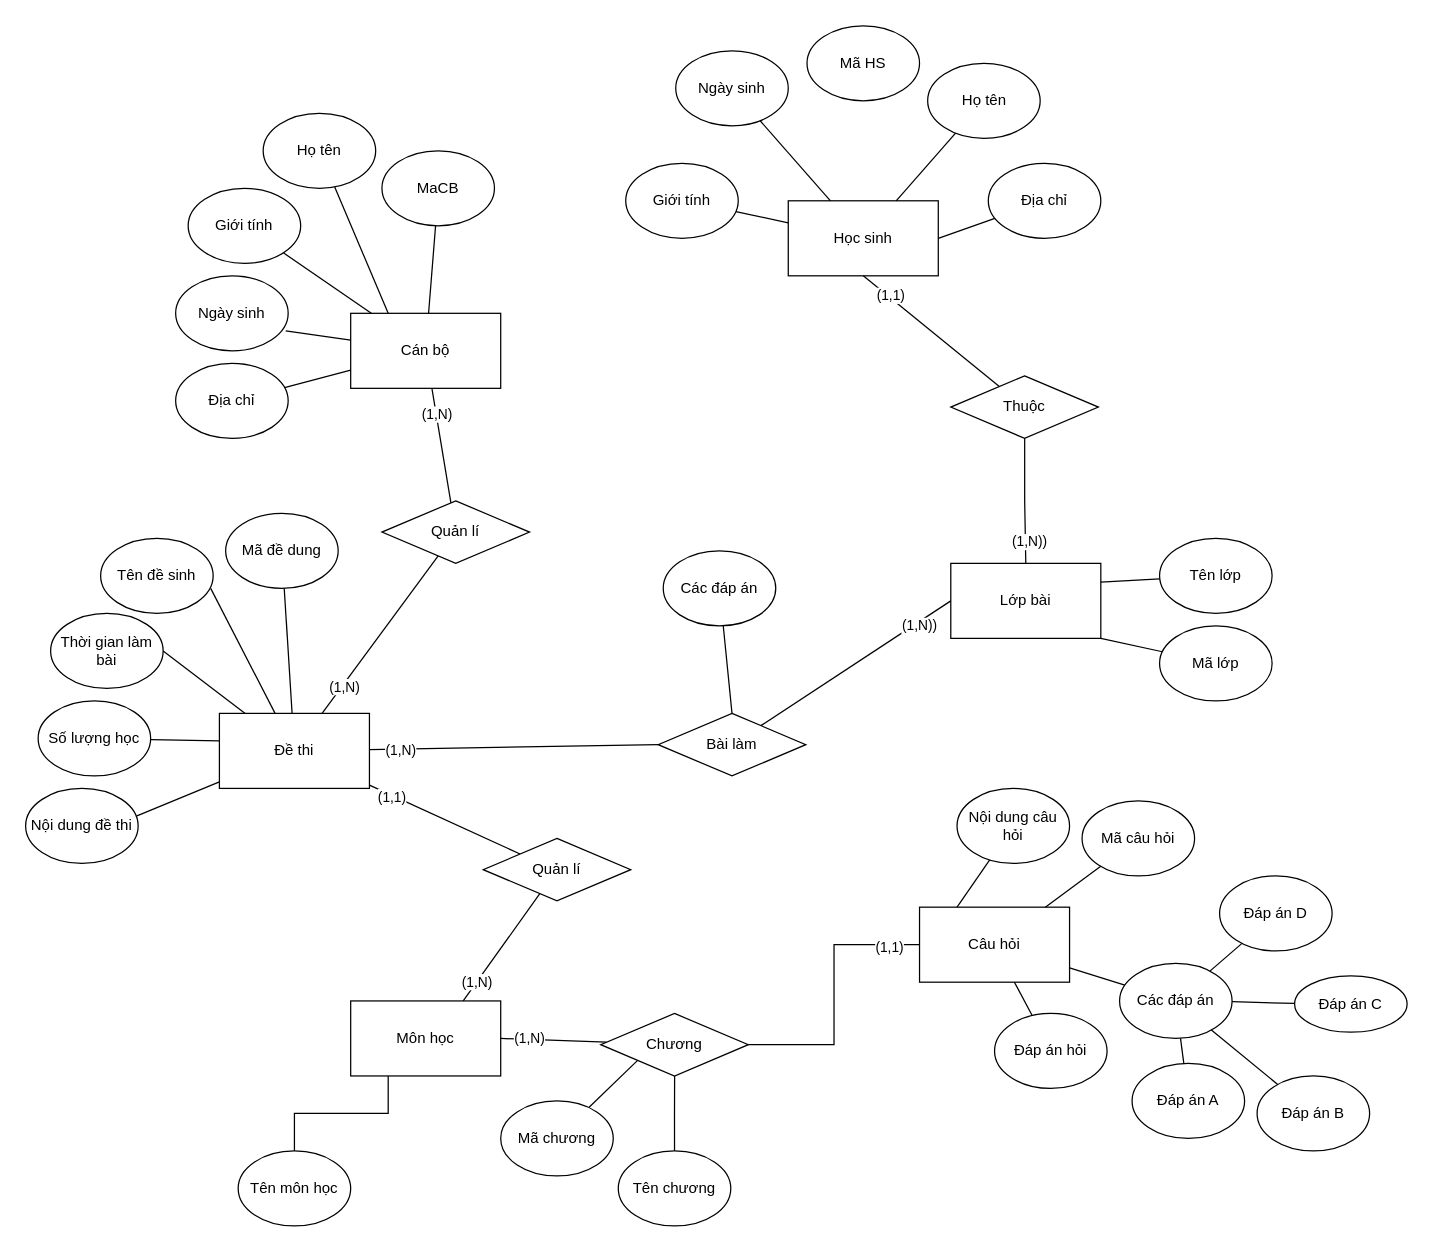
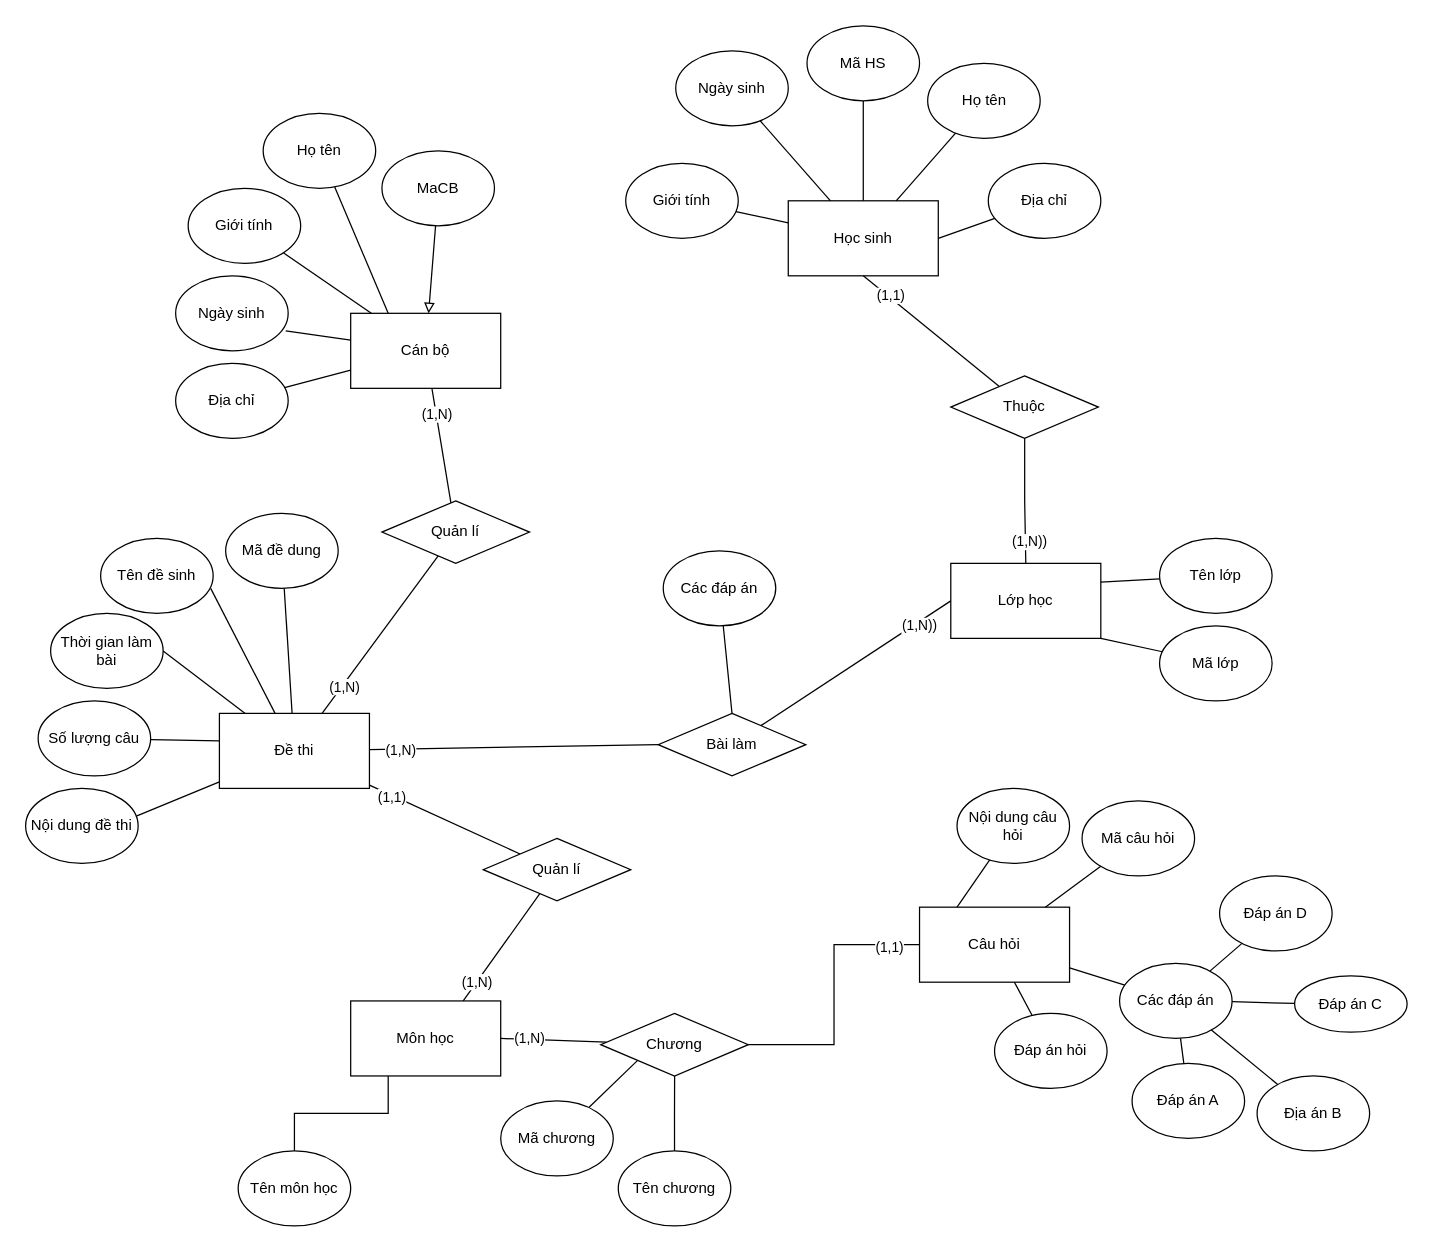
  <mxCell id="0" />
  <mxCell id="1" parent="0" />
  <mxCell id="2" value="Cán bộ" style="rounded=0;whiteSpace=wrap;html=1;" vertex="1" parent="1"><mxGeometry x="280" y="250" width="120" height="60" as="geometry" /></mxCell>
  <mxCell id="3" style="rounded=0;orthogonalLoop=1;jettySize=auto;html=1;entryX=0;entryY=0;entryDx=0;entryDy=0;endArrow=none;endFill=0;" edge="1" parent="1" source="7" target="42"><mxGeometry relative="1" as="geometry" /></mxCell>
  <mxCell id="4" value="(1,1)" style="edgeLabel;html=1;align=center;verticalAlign=middle;resizable=0;points=[];" vertex="1" connectable="0" parent="3"><mxGeometry x="-0.705" y="-1" relative="1" as="geometry"><mxPoint as="offset" /></mxGeometry></mxCell>
  <mxCell id="5" style="rounded=0;orthogonalLoop=1;jettySize=auto;html=1;entryX=0;entryY=0.5;entryDx=0;entryDy=0;endArrow=none;endFill=0;" edge="1" parent="1" source="7" target="69"><mxGeometry relative="1" as="geometry" /></mxCell>
  <mxCell id="6" value="(1,N)" style="edgeLabel;html=1;align=center;verticalAlign=middle;resizable=0;points=[];" vertex="1" connectable="0" parent="5"><mxGeometry x="-0.849" y="1" relative="1" as="geometry"><mxPoint x="8" y="2" as="offset" /></mxGeometry></mxCell>
  <mxCell id="7" value="Đề thi" style="rounded=0;whiteSpace=wrap;html=1;" vertex="1" parent="1"><mxGeometry x="175" y="570" width="120" height="60" as="geometry" /></mxCell>
  <mxCell id="8" value="Học sinh" style="rounded=0;whiteSpace=wrap;html=1;" vertex="1" parent="1"><mxGeometry x="630" y="160" width="120" height="60" as="geometry" /></mxCell>
  <mxCell id="9" value="Môn học" style="rounded=0;whiteSpace=wrap;html=1;" vertex="1" parent="1"><mxGeometry x="280" y="800" width="120" height="60" as="geometry" /></mxCell>
- <mxCell id="10" value="Lớp bài" style="rounded=0;whiteSpace=wrap;html=1;" vertex="1" parent="1"><mxGeometry x="760" y="450" width="120" height="60" as="geometry" /></mxCell>
+ <mxCell id="10" value="Lớp học" style="rounded=0;whiteSpace=wrap;html=1;" vertex="1" parent="1"><mxGeometry x="760" y="450" width="120" height="60" as="geometry" /></mxCell>
  <mxCell id="11" style="edgeStyle=orthogonalEdgeStyle;rounded=0;orthogonalLoop=1;jettySize=auto;html=1;entryX=1;entryY=0.5;entryDx=0;entryDy=0;endArrow=none;endFill=0;" edge="1" parent="1" source="14" target="47"><mxGeometry relative="1" as="geometry" /></mxCell>
  <mxCell id="12" value="(1,1)" style="edgeLabel;html=1;align=center;verticalAlign=middle;resizable=0;points=[];" vertex="1" connectable="0" parent="11"><mxGeometry x="-0.774" y="1" relative="1" as="geometry"><mxPoint as="offset" /></mxGeometry></mxCell>
  <mxCell id="13" style="rounded=0;orthogonalLoop=1;jettySize=auto;html=1;endArrow=none;endFill=0;" edge="1" parent="1" source="14" target="58"><mxGeometry relative="1" as="geometry" /></mxCell>
  <mxCell id="14" value="Câu hỏi" style="rounded=0;whiteSpace=wrap;html=1;" vertex="1" parent="1"><mxGeometry x="735" y="725" width="120" height="60" as="geometry" /></mxCell>
  <mxCell id="15" style="rounded=0;orthogonalLoop=1;jettySize=auto;html=1;endArrow=none;endFill=0;" edge="1" parent="1" source="19" target="2"><mxGeometry relative="1" as="geometry" /></mxCell>
  <mxCell id="16" value="(1,N)" style="edgeLabel;html=1;align=center;verticalAlign=middle;resizable=0;points=[];" vertex="1" connectable="0" parent="15"><mxGeometry x="0.542" relative="1" as="geometry"><mxPoint as="offset" /></mxGeometry></mxCell>
  <mxCell id="17" style="rounded=0;orthogonalLoop=1;jettySize=auto;html=1;endArrow=none;endFill=0;" edge="1" parent="1" source="19" target="7"><mxGeometry relative="1" as="geometry" /></mxCell>
  <mxCell id="18" value="(1,N)" style="edgeLabel;html=1;align=center;verticalAlign=middle;resizable=0;points=[];" vertex="1" connectable="0" parent="17"><mxGeometry x="0.644" y="1" relative="1" as="geometry"><mxPoint as="offset" /></mxGeometry></mxCell>
  <mxCell id="19" value="Quản lí" style="rhombus;whiteSpace=wrap;html=1;" vertex="1" parent="1"><mxGeometry x="305" y="400" width="118.06" height="50" as="geometry" /></mxCell>
- <mxCell id="20" style="rounded=0;orthogonalLoop=1;jettySize=auto;html=1;endArrow=none;endFill=0;" edge="1" parent="1" source="21" target="2"><mxGeometry relative="1" as="geometry" /></mxCell>
+ <mxCell id="20" style="rounded=0;orthogonalLoop=1;jettySize=auto;html=1;endArrow=block;endFill=0;" edge="1" parent="1" source="21" target="2"><mxGeometry relative="1" as="geometry" /></mxCell>
  <mxCell id="21" value="MaCB" style="ellipse;whiteSpace=wrap;html=1;" vertex="1" parent="1"><mxGeometry x="305" y="120" width="90" height="60" as="geometry" /></mxCell>
  <mxCell id="22" value="Họ tên" style="ellipse;whiteSpace=wrap;html=1;" vertex="1" parent="1"><mxGeometry x="210" y="90" width="90" height="60" as="geometry" /></mxCell>
  <mxCell id="23" value="Giới tính" style="ellipse;whiteSpace=wrap;html=1;" vertex="1" parent="1"><mxGeometry x="150" y="150" width="90" height="60" as="geometry" /></mxCell>
  <mxCell id="24" value="Ngày sinh" style="ellipse;whiteSpace=wrap;html=1;" vertex="1" parent="1"><mxGeometry x="140" y="220" width="90" height="60" as="geometry" /></mxCell>
  <mxCell id="25" value="Địa chỉ" style="ellipse;whiteSpace=wrap;html=1;" vertex="1" parent="1"><mxGeometry x="140" y="290" width="90" height="60" as="geometry" /></mxCell>
  <mxCell id="26" style="rounded=0;orthogonalLoop=1;jettySize=auto;html=1;endArrow=none;endFill=0;entryX=0.25;entryY=0;entryDx=0;entryDy=0;" edge="1" parent="1" source="22" target="2"><mxGeometry relative="1" as="geometry"><mxPoint x="352" y="170" as="sourcePoint" /><mxPoint x="338" y="220" as="targetPoint" /></mxGeometry></mxCell>
  <mxCell id="27" style="rounded=0;orthogonalLoop=1;jettySize=auto;html=1;endArrow=none;endFill=0;" edge="1" parent="1" source="23" target="2"><mxGeometry relative="1" as="geometry"><mxPoint x="362" y="180" as="sourcePoint" /><mxPoint x="348" y="230" as="targetPoint" /></mxGeometry></mxCell>
  <mxCell id="28" style="rounded=0;orthogonalLoop=1;jettySize=auto;html=1;endArrow=none;endFill=0;entryX=0.978;entryY=0.733;entryDx=0;entryDy=0;entryPerimeter=0;" edge="1" parent="1" source="2" target="24"><mxGeometry relative="1" as="geometry"><mxPoint x="372" y="190" as="sourcePoint" /><mxPoint x="358" y="240" as="targetPoint" /></mxGeometry></mxCell>
  <mxCell id="29" style="rounded=0;orthogonalLoop=1;jettySize=auto;html=1;endArrow=none;endFill=0;" edge="1" parent="1" source="25" target="2"><mxGeometry relative="1" as="geometry"><mxPoint x="382" y="200" as="sourcePoint" /><mxPoint x="300" y="270" as="targetPoint" /></mxGeometry></mxCell>
  <mxCell id="30" value="Mã đề dung" style="ellipse;whiteSpace=wrap;html=1;" vertex="1" parent="1"><mxGeometry x="180" y="410" width="90" height="60" as="geometry" /></mxCell>
  <mxCell id="31" value="Tên đề sinh" style="ellipse;whiteSpace=wrap;html=1;" vertex="1" parent="1"><mxGeometry x="80" y="430" width="90" height="60" as="geometry" /></mxCell>
  <mxCell id="32" value="Thời gian làm bài" style="ellipse;whiteSpace=wrap;html=1;" vertex="1" parent="1"><mxGeometry x="40" y="490" width="90" height="60" as="geometry" /></mxCell>
- <mxCell id="33" value="Số lượng học" style="ellipse;whiteSpace=wrap;html=1;" vertex="1" parent="1"><mxGeometry x="30" y="560" width="90" height="60" as="geometry" /></mxCell>
+ <mxCell id="33" value="Số lượng câu" style="ellipse;whiteSpace=wrap;html=1;" vertex="1" parent="1"><mxGeometry x="30" y="560" width="90" height="60" as="geometry" /></mxCell>
  <mxCell id="34" value="Nội dung đề thi" style="ellipse;whiteSpace=wrap;html=1;" vertex="1" parent="1"><mxGeometry x="20" y="630" width="90" height="60" as="geometry" /></mxCell>
  <mxCell id="35" style="rounded=0;orthogonalLoop=1;jettySize=auto;html=1;endArrow=none;endFill=0;" edge="1" parent="1" source="30" target="7"><mxGeometry relative="1" as="geometry"><mxPoint x="350" y="386" as="sourcePoint" /><mxPoint x="259" y="580" as="targetPoint" /></mxGeometry></mxCell>
  <mxCell id="36" style="rounded=0;orthogonalLoop=1;jettySize=auto;html=1;endArrow=none;endFill=0;exitX=0.978;exitY=0.667;exitDx=0;exitDy=0;exitPerimeter=0;" edge="1" parent="1" source="31" target="7"><mxGeometry relative="1" as="geometry"><mxPoint x="360" y="396" as="sourcePoint" /><mxPoint x="269" y="590" as="targetPoint" /></mxGeometry></mxCell>
  <mxCell id="37" style="rounded=0;orthogonalLoop=1;jettySize=auto;html=1;endArrow=none;endFill=0;exitX=1;exitY=0.5;exitDx=0;exitDy=0;" edge="1" parent="1" source="32" target="7"><mxGeometry relative="1" as="geometry"><mxPoint x="370" y="406" as="sourcePoint" /><mxPoint x="279" y="600" as="targetPoint" /></mxGeometry></mxCell>
  <mxCell id="38" style="rounded=0;orthogonalLoop=1;jettySize=auto;html=1;endArrow=none;endFill=0;entryX=0;entryY=0.367;entryDx=0;entryDy=0;entryPerimeter=0;" edge="1" parent="1" source="33" target="7"><mxGeometry relative="1" as="geometry"><mxPoint x="410" y="446" as="sourcePoint" /><mxPoint x="319" y="640" as="targetPoint" /></mxGeometry></mxCell>
  <mxCell id="39" style="rounded=0;orthogonalLoop=1;jettySize=auto;html=1;endArrow=none;endFill=0;exitX=0.989;exitY=0.367;exitDx=0;exitDy=0;exitPerimeter=0;" edge="1" parent="1" source="34" target="7"><mxGeometry relative="1" as="geometry"><mxPoint x="420" y="456" as="sourcePoint" /><mxPoint x="329" y="650" as="targetPoint" /></mxGeometry></mxCell>
  <mxCell id="40" style="rounded=0;orthogonalLoop=1;jettySize=auto;html=1;entryX=0.75;entryY=0;entryDx=0;entryDy=0;endArrow=none;endFill=0;" edge="1" parent="1" source="42" target="9"><mxGeometry relative="1" as="geometry" /></mxCell>
  <mxCell id="41" value="(1,N)" style="edgeLabel;html=1;align=center;verticalAlign=middle;resizable=0;points=[];" vertex="1" connectable="0" parent="40"><mxGeometry x="0.641" y="-1" relative="1" as="geometry"><mxPoint x="1" as="offset" /></mxGeometry></mxCell>
  <mxCell id="42" value="Quản lí" style="rhombus;whiteSpace=wrap;html=1;" vertex="1" parent="1"><mxGeometry x="385.97" y="670" width="118.06" height="50" as="geometry" /></mxCell>
  <mxCell id="43" style="edgeStyle=orthogonalEdgeStyle;rounded=0;orthogonalLoop=1;jettySize=auto;html=1;entryX=0.25;entryY=1;entryDx=0;entryDy=0;endArrow=none;endFill=0;" edge="1" parent="1" source="44" target="9"><mxGeometry relative="1" as="geometry" /></mxCell>
  <mxCell id="44" value="Tên môn học" style="ellipse;whiteSpace=wrap;html=1;" vertex="1" parent="1"><mxGeometry x="190" y="920" width="90" height="60" as="geometry" /></mxCell>
  <mxCell id="45" style="rounded=0;orthogonalLoop=1;jettySize=auto;html=1;entryX=1;entryY=0.5;entryDx=0;entryDy=0;endArrow=none;endFill=0;" edge="1" parent="1" source="47" target="9"><mxGeometry relative="1" as="geometry" /></mxCell>
  <mxCell id="46" value="(1,N)" style="edgeLabel;html=1;align=center;verticalAlign=middle;resizable=0;points=[];" vertex="1" connectable="0" parent="45"><mxGeometry x="0.47" y="-1" relative="1" as="geometry"><mxPoint as="offset" /></mxGeometry></mxCell>
  <mxCell id="47" value="Chương" style="rhombus;whiteSpace=wrap;html=1;" vertex="1" parent="1"><mxGeometry x="480" y="810" width="118.06" height="50" as="geometry" /></mxCell>
  <mxCell id="48" style="rounded=0;orthogonalLoop=1;jettySize=auto;html=1;entryX=0;entryY=1;entryDx=0;entryDy=0;endArrow=none;endFill=0;" edge="1" parent="1" source="49" target="47"><mxGeometry relative="1" as="geometry" /></mxCell>
  <mxCell id="49" value="Mã chương" style="ellipse;whiteSpace=wrap;html=1;" vertex="1" parent="1"><mxGeometry x="400" y="880" width="90" height="60" as="geometry" /></mxCell>
  <mxCell id="50" style="edgeStyle=orthogonalEdgeStyle;rounded=0;orthogonalLoop=1;jettySize=auto;html=1;endArrow=none;endFill=0;" edge="1" parent="1" source="51" target="47"><mxGeometry relative="1" as="geometry" /></mxCell>
  <mxCell id="51" value="Tên chương" style="ellipse;whiteSpace=wrap;html=1;" vertex="1" parent="1"><mxGeometry x="494.03" y="920" width="90" height="60" as="geometry" /></mxCell>
  <mxCell id="52" style="rounded=0;orthogonalLoop=1;jettySize=auto;html=1;endArrow=none;endFill=0;" edge="1" parent="1" source="53" target="14"><mxGeometry relative="1" as="geometry" /></mxCell>
  <mxCell id="53" value="Đáp án hỏi" style="ellipse;whiteSpace=wrap;html=1;" vertex="1" parent="1"><mxGeometry x="795" y="810" width="90" height="60" as="geometry" /></mxCell>
  <mxCell id="54" style="rounded=0;orthogonalLoop=1;jettySize=auto;html=1;entryX=0.25;entryY=0;entryDx=0;entryDy=0;endArrow=none;endFill=0;" edge="1" parent="1" source="55" target="14"><mxGeometry relative="1" as="geometry" /></mxCell>
  <mxCell id="55" value="Nội dung câu hỏi" style="ellipse;whiteSpace=wrap;html=1;" vertex="1" parent="1"><mxGeometry x="765" y="630" width="90" height="60" as="geometry" /></mxCell>
  <mxCell id="56" style="rounded=0;orthogonalLoop=1;jettySize=auto;html=1;endArrow=none;endFill=0;" edge="1" parent="1" source="57" target="14"><mxGeometry relative="1" as="geometry" /></mxCell>
  <mxCell id="57" value="Mã câu hỏi" style="ellipse;whiteSpace=wrap;html=1;" vertex="1" parent="1"><mxGeometry x="865" y="640" width="90" height="60" as="geometry" /></mxCell>
  <mxCell id="58" value="Các đáp án" style="ellipse;whiteSpace=wrap;html=1;shadow=0;strokeColor=default;" vertex="1" parent="1"><mxGeometry x="895" y="770" width="90" height="60" as="geometry" /></mxCell>
  <mxCell id="59" style="rounded=0;orthogonalLoop=1;jettySize=auto;html=1;endArrow=none;endFill=0;" edge="1" parent="1" source="60" target="58"><mxGeometry relative="1" as="geometry" /></mxCell>
  <mxCell id="60" value="Đáp án A" style="ellipse;whiteSpace=wrap;html=1;shadow=0;strokeColor=default;" vertex="1" parent="1"><mxGeometry x="905" y="850" width="90" height="60" as="geometry" /></mxCell>
  <mxCell id="61" style="rounded=0;orthogonalLoop=1;jettySize=auto;html=1;endArrow=none;endFill=0;" edge="1" parent="1" source="62" target="58"><mxGeometry relative="1" as="geometry" /></mxCell>
- <mxCell id="62" value="Đáp án B" style="ellipse;whiteSpace=wrap;html=1;shadow=0;strokeColor=default;" vertex="1" parent="1"><mxGeometry x="1005" y="860" width="90" height="60" as="geometry" /></mxCell>
+ <mxCell id="62" value="Địa án B" style="ellipse;whiteSpace=wrap;html=1;shadow=0;strokeColor=default;" vertex="1" parent="1"><mxGeometry x="1005" y="860" width="90" height="60" as="geometry" /></mxCell>
  <mxCell id="63" style="rounded=0;orthogonalLoop=1;jettySize=auto;html=1;endArrow=none;endFill=0;" edge="1" parent="1" source="64" target="58"><mxGeometry relative="1" as="geometry" /></mxCell>
  <mxCell id="64" value="Đáp án C" style="ellipse;whiteSpace=wrap;html=1;shadow=0;strokeColor=default;" vertex="1" parent="1"><mxGeometry x="1035" y="780" width="90" height="45" as="geometry" /></mxCell>
  <mxCell id="65" style="rounded=0;orthogonalLoop=1;jettySize=auto;html=1;endArrow=none;endFill=0;" edge="1" parent="1" source="66" target="58"><mxGeometry relative="1" as="geometry" /></mxCell>
  <mxCell id="66" value="Đáp án D" style="ellipse;whiteSpace=wrap;html=1;shadow=0;strokeColor=default;" vertex="1" parent="1"><mxGeometry x="975" y="700" width="90" height="60" as="geometry" /></mxCell>
  <mxCell id="67" style="rounded=0;orthogonalLoop=1;jettySize=auto;html=1;entryX=0;entryY=0.5;entryDx=0;entryDy=0;endArrow=none;endFill=0;" edge="1" parent="1" source="69" target="10"><mxGeometry relative="1" as="geometry" /></mxCell>
  <mxCell id="68" value="(1,N))" style="edgeLabel;html=1;align=center;verticalAlign=middle;resizable=0;points=[];" vertex="1" connectable="0" parent="67"><mxGeometry x="0.802" y="1" relative="1" as="geometry"><mxPoint x="-10" y="11" as="offset" /></mxGeometry></mxCell>
  <mxCell id="69" value="Bài làm" style="rhombus;whiteSpace=wrap;html=1;" vertex="1" parent="1"><mxGeometry x="525.97" y="570" width="118.06" height="50" as="geometry" /></mxCell>
  <mxCell id="70" style="rounded=0;orthogonalLoop=1;jettySize=auto;html=1;entryX=1;entryY=1;entryDx=0;entryDy=0;endArrow=none;endFill=0;" edge="1" parent="1" source="71" target="10"><mxGeometry relative="1" as="geometry" /></mxCell>
  <mxCell id="71" value="Mã lớp" style="ellipse;whiteSpace=wrap;html=1;" vertex="1" parent="1"><mxGeometry x="927" y="500" width="90" height="60" as="geometry" /></mxCell>
  <mxCell id="72" style="rounded=0;orthogonalLoop=1;jettySize=auto;html=1;entryX=1;entryY=0.25;entryDx=0;entryDy=0;endArrow=none;endFill=0;" edge="1" parent="1" source="73" target="10"><mxGeometry relative="1" as="geometry" /></mxCell>
  <mxCell id="73" value="Tên lớp" style="ellipse;whiteSpace=wrap;html=1;" vertex="1" parent="1"><mxGeometry x="927" y="430" width="90" height="60" as="geometry" /></mxCell>
  <mxCell id="74" style="edgeStyle=orthogonalEdgeStyle;rounded=0;orthogonalLoop=1;jettySize=auto;html=1;endArrow=none;endFill=0;" edge="1" parent="1" source="78" target="10"><mxGeometry relative="1" as="geometry" /></mxCell>
  <mxCell id="75" value="(1,N))" style="edgeLabel;html=1;align=center;verticalAlign=middle;resizable=0;points=[];" vertex="1" connectable="0" parent="74"><mxGeometry x="0.637" y="2" relative="1" as="geometry"><mxPoint as="offset" /></mxGeometry></mxCell>
  <mxCell id="76" style="rounded=0;orthogonalLoop=1;jettySize=auto;html=1;entryX=0.5;entryY=1;entryDx=0;entryDy=0;endArrow=none;endFill=0;" edge="1" parent="1" source="78" target="8"><mxGeometry relative="1" as="geometry" /></mxCell>
  <mxCell id="77" value="(1,1)" style="edgeLabel;html=1;align=center;verticalAlign=middle;resizable=0;points=[];" vertex="1" connectable="0" parent="76"><mxGeometry x="0.622" y="-1" relative="1" as="geometry"><mxPoint as="offset" /></mxGeometry></mxCell>
  <mxCell id="78" value="Thuộc" style="rhombus;whiteSpace=wrap;html=1;" vertex="1" parent="1"><mxGeometry x="760" y="300" width="118.06" height="50" as="geometry" /></mxCell>
+ <mxCell id="79" style="edgeStyle=orthogonalEdgeStyle;rounded=0;orthogonalLoop=1;jettySize=auto;html=1;entryX=0.5;entryY=0;entryDx=0;entryDy=0;endArrow=none;endFill=0;" edge="1" parent="1" source="80" target="8"><mxGeometry relative="1" as="geometry" /></mxCell>
  <mxCell id="80" value="Mã HS" style="ellipse;whiteSpace=wrap;html=1;" vertex="1" parent="1"><mxGeometry x="645" width="90" height="60" as="geometry" y="20" /></mxCell>
  <mxCell id="81" style="rounded=0;orthogonalLoop=1;jettySize=auto;html=1;endArrow=none;endFill=0;" edge="1" parent="1" source="82" target="8"><mxGeometry relative="1" as="geometry" /></mxCell>
  <mxCell id="82" value="Họ tên" style="ellipse;whiteSpace=wrap;html=1;" vertex="1" parent="1"><mxGeometry x="741.5" y="50" width="90" height="60" as="geometry" /></mxCell>
  <mxCell id="83" style="rounded=0;orthogonalLoop=1;jettySize=auto;html=1;endArrow=none;endFill=0;" edge="1" parent="1" source="84" target="8"><mxGeometry relative="1" as="geometry" /></mxCell>
  <mxCell id="84" value="Giới tính" style="ellipse;whiteSpace=wrap;html=1;" vertex="1" parent="1"><mxGeometry x="500" y="130" width="90" height="60" as="geometry" /></mxCell>
  <mxCell id="85" style="rounded=0;orthogonalLoop=1;jettySize=auto;html=1;endArrow=none;endFill=0;" edge="1" parent="1" source="86" target="8"><mxGeometry relative="1" as="geometry" /></mxCell>
  <mxCell id="86" value="Ngày sinh" style="ellipse;whiteSpace=wrap;html=1;" vertex="1" parent="1"><mxGeometry x="540" y="40" width="90" height="60" as="geometry" /></mxCell>
  <mxCell id="87" style="rounded=0;orthogonalLoop=1;jettySize=auto;html=1;entryX=1;entryY=0.5;entryDx=0;entryDy=0;endArrow=none;endFill=0;" edge="1" parent="1" source="88" target="8"><mxGeometry relative="1" as="geometry" /></mxCell>
  <mxCell id="88" value="Địa chỉ" style="ellipse;whiteSpace=wrap;html=1;" vertex="1" parent="1"><mxGeometry x="790" y="130" width="90" height="60" as="geometry" /></mxCell>
  <mxCell id="89" value="Các đáp án" style="ellipse;whiteSpace=wrap;html=1;" vertex="1" parent="1"><mxGeometry x="530" y="440" width="90" height="60" as="geometry" /></mxCell>
  <mxCell id="90" style="rounded=0;orthogonalLoop=1;jettySize=auto;html=1;entryX=0.5;entryY=0;entryDx=0;entryDy=0;endArrow=none;endFill=0;" edge="1" parent="1" source="89" target="69"><mxGeometry relative="1" as="geometry" /></mxCell>
